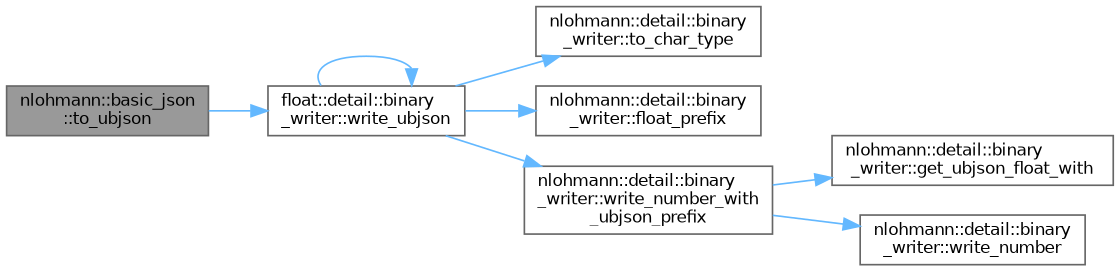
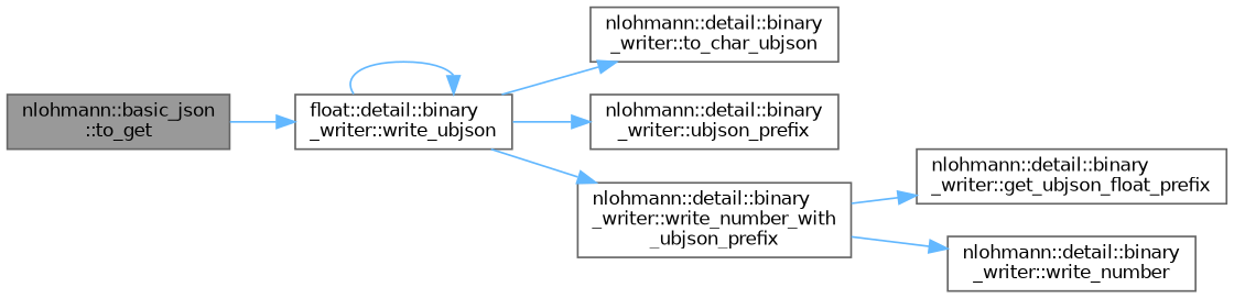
  digraph {
    rankdir=LR
    node [color=grey40 fillcolor=white fontname=Helvetica fontsize=10 shape=box style=filled]
    edge [color=steelblue1 fontname=Helvetica fontsize=10 labelfontname=Helvetica labelfontsize=10 style=solid]
-   n1 [color=gray40 fillcolor=grey60 fontcolor=black height=0.2 label="nlohmann::basic_json\l::to_ubjson" width=0.4]
+   n1 [color=gray40 fillcolor=grey60 fontcolor=black height=0.2 label="nlohmann::basic_json\l::to_get" width=0.4]
    n2 [height=0.2 label="float::detail::binary\l_writer::write_ubjson" width=0.4]
-   n3 [height=0.2 label="nlohmann::detail::binary\l_writer::to_char_type" width=0.4]
-   n4 [height=0.2 label="nlohmann::detail::binary\l_writer::float_prefix" width=0.4]
+   n3 [height=0.2 label="nlohmann::detail::binary\l_writer::to_char_ubjson" width=0.4]
+   n4 [height=0.2 label="nlohmann::detail::binary\l_writer::ubjson_prefix" width=0.4]
    n5 [height=0.2 label="nlohmann::detail::binary\l_writer::write_number_with\l_ubjson_prefix" width=0.4]
-   n6 [height=0.2 label="nlohmann::detail::binary\l_writer::get_ubjson_float_with" width=0.4]
+   n6 [height=0.2 label="nlohmann::detail::binary\l_writer::get_ubjson_float_prefix" width=0.4]
    n7 [height=0.2 label="nlohmann::detail::binary\l_writer::write_number" width=0.4]
    n1 -> n2
    n2 -> n2
    n2 -> n3
    n2 -> n4
    n2 -> n5
    n5 -> n6
    n5 -> n7
  }
